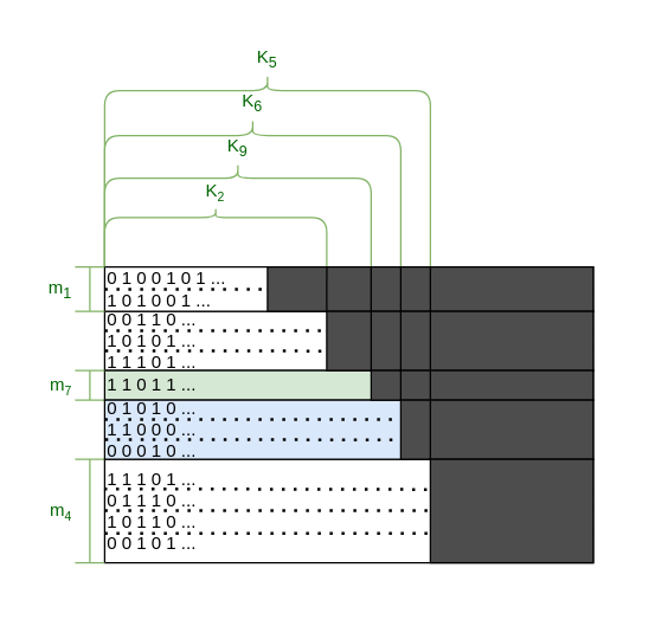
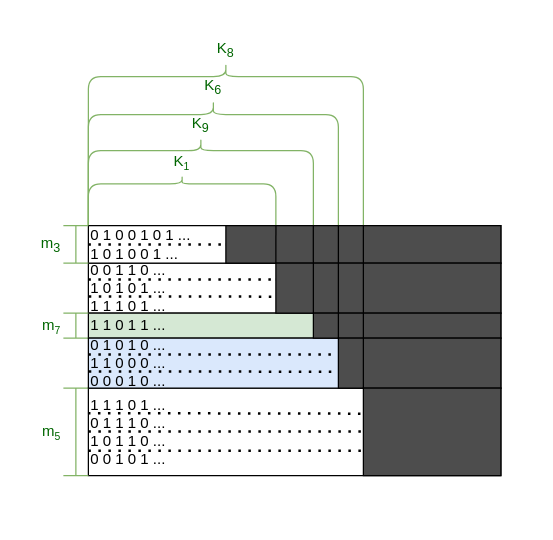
  <mxCell id="0" />
  <mxCell id="1" parent="0" />
- <mxCell id="2" value="K&lt;sub&gt;5&lt;/sub&gt;" style="shape=curlyBracket;whiteSpace=wrap;html=1;rounded=1;flipH=1;strokeWidth=1;fontSize=12;fillColor=#d5e8d4;direction=south;size=0.083;labelPosition=center;verticalLabelPosition=top;align=center;verticalAlign=bottom;gradientColor=#97d077;strokeColor=#82b366;fontColor=#006600;" vertex="1" parent="1"><mxGeometry x="70" y="50" width="220" height="130" as="geometry" /></mxCell>
+ <mxCell id="2" value="K&lt;sub&gt;8&lt;/sub&gt;" style="shape=curlyBracket;whiteSpace=wrap;html=1;rounded=1;flipH=1;strokeWidth=1;fontSize=12;fillColor=#d5e8d4;direction=south;size=0.083;labelPosition=center;verticalLabelPosition=top;align=center;verticalAlign=bottom;gradientColor=#97d077;strokeColor=#82b366;fontColor=#006600;" vertex="1" parent="1"><mxGeometry x="70" y="50" width="220" height="130" as="geometry" /></mxCell>
  <mxCell id="3" value="K&lt;sub&gt;6&lt;/sub&gt;" style="shape=curlyBracket;whiteSpace=wrap;html=1;rounded=1;flipH=1;strokeWidth=1;fontSize=12;fillColor=#d5e8d4;direction=south;size=0.111;labelPosition=center;verticalLabelPosition=top;align=center;verticalAlign=bottom;gradientColor=#97d077;strokeColor=#82b366;fontColor=#006600;" vertex="1" parent="1"><mxGeometry x="70" width="200" height="100" as="geometry" y="80" /></mxCell>
  <mxCell id="4" value="K&lt;sub&gt;9&lt;/sub&gt;" style="shape=curlyBracket;whiteSpace=wrap;html=1;rounded=1;flipH=1;strokeWidth=1;fontSize=12;fillColor=#d5e8d4;direction=south;size=0.143;labelPosition=center;verticalLabelPosition=top;align=center;verticalAlign=bottom;gradientColor=#97d077;strokeColor=#82b366;fontColor=#006600;" vertex="1" parent="1"><mxGeometry x="70" y="110" width="180" height="70" as="geometry" /></mxCell>
- <mxCell id="5" value="K&lt;span style=&quot;font-size: 10px;&quot;&gt;&lt;sub&gt;2&lt;/sub&gt;&lt;/span&gt;" style="shape=curlyBracket;whiteSpace=wrap;html=1;rounded=1;flipH=1;strokeWidth=1;fontSize=12;fillColor=#d5e8d4;direction=south;size=0.167;labelPosition=center;verticalLabelPosition=top;align=center;verticalAlign=bottom;gradientColor=#97d077;strokeColor=#82b366;fontColor=#006600;" vertex="1" parent="1"><mxGeometry x="70" y="140" width="150" height="40" as="geometry" /></mxCell>
+ <mxCell id="5" value="K&lt;span style=&quot;font-size: 10px;&quot;&gt;&lt;sub&gt;1&lt;/sub&gt;&lt;/span&gt;" style="shape=curlyBracket;whiteSpace=wrap;html=1;rounded=1;flipH=1;strokeWidth=1;fontSize=12;fillColor=#d5e8d4;direction=south;size=0.167;labelPosition=center;verticalLabelPosition=top;align=center;verticalAlign=bottom;gradientColor=#97d077;strokeColor=#82b366;fontColor=#006600;" vertex="1" parent="1"><mxGeometry x="70" y="140" width="150" height="40" as="geometry" /></mxCell>
  <mxCell id="6" value="" style="rounded=0;whiteSpace=wrap;html=1;fillColor=none;strokeColor=none;" vertex="1" parent="1"><mxGeometry x="20" y="20" width="400" height="390" as="geometry" /></mxCell>
  <mxCell id="7" value="0 0 1 1 0 ...&lt;br&gt;1 0 1 0 1 ...&lt;br&gt;1 1 1 0 1 ..." style="rounded=0;whiteSpace=wrap;html=1;strokeWidth=1;align=left;" vertex="1" parent="1"><mxGeometry x="70" y="210" width="330" height="40" as="geometry" /></mxCell>
  <mxCell id="8" value="1 1 0 1 1 ..." style="rounded=0;whiteSpace=wrap;html=1;align=left;fillColor=#d5e8d4;" vertex="1" parent="1"><mxGeometry x="70" y="250" width="330" height="20" as="geometry" /></mxCell>
  <mxCell id="9" value="1 1 1 0 1 ...&lt;br&gt;0 1 1 1 0 ...&lt;br&gt;1 0 1 1 0 ...&lt;br&gt;0 0 1 0 1 ..." style="rounded=0;whiteSpace=wrap;html=1;align=left;" vertex="1" parent="1"><mxGeometry x="70" y="310" width="330" height="70" as="geometry" /></mxCell>
  <mxCell id="10" value="&lt;div style=&quot;font-size: 12px;&quot;&gt;&lt;font style=&quot;font-size: 12px;&quot;&gt;0 1 0 0 1 0 1 ...&lt;/font&gt;&lt;/div&gt;&lt;font style=&quot;font-size: 12px;&quot;&gt;1 0 1 0 0 1 ...&lt;/font&gt;" style="rounded=0;whiteSpace=wrap;html=1;align=left;fontSize=12;" vertex="1" parent="1"><mxGeometry x="70" y="180" width="330" height="30" as="geometry" /></mxCell>
- <mxCell id="11" value="m&lt;sub&gt;1&lt;/sub&gt;" style="shape=crossbar;whiteSpace=wrap;html=1;rounded=1;direction=south;labelPosition=left;verticalLabelPosition=middle;align=right;verticalAlign=middle;fillColor=#d5e8d4;gradientColor=#97d077;strokeColor=#82b366;fontColor=#006600;" vertex="1" parent="1"><mxGeometry x="50" y="180" width="20" height="30" as="geometry" /></mxCell>
+ <mxCell id="11" value="m&lt;sub&gt;3&lt;/sub&gt;" style="shape=crossbar;whiteSpace=wrap;html=1;rounded=1;direction=south;labelPosition=left;verticalLabelPosition=middle;align=right;verticalAlign=middle;fillColor=#d5e8d4;gradientColor=#97d077;strokeColor=#82b366;fontColor=#006600;" vertex="1" parent="1"><mxGeometry x="50" y="180" width="20" height="30" as="geometry" /></mxCell>
  <mxCell id="12" value="m&lt;span style=&quot;font-size: 10px;&quot;&gt;&lt;sub&gt;7&lt;/sub&gt;&lt;/span&gt;" style="shape=crossbar;whiteSpace=wrap;html=1;rounded=1;direction=south;labelPosition=left;verticalLabelPosition=middle;align=right;verticalAlign=middle;fillColor=#d5e8d4;gradientColor=#97d077;strokeColor=#82b366;fontColor=#006600;" vertex="1" parent="1"><mxGeometry x="50" y="250" width="20" height="20" as="geometry" /></mxCell>
- <mxCell id="13" value="m&lt;span style=&quot;font-size: 10px;&quot;&gt;&lt;sub&gt;4&lt;/sub&gt;&lt;/span&gt;" style="shape=crossbar;whiteSpace=wrap;html=1;rounded=1;direction=south;labelPosition=left;verticalLabelPosition=middle;align=right;verticalAlign=middle;fillColor=#d5e8d4;gradientColor=#97d077;strokeColor=#82b366;fontColor=#006600;" vertex="1" parent="1"><mxGeometry x="50" y="310" width="20" height="70" as="geometry" /></mxCell>
+ <mxCell id="13" value="m&lt;span style=&quot;font-size: 10px;&quot;&gt;&lt;sub&gt;5&lt;/sub&gt;&lt;/span&gt;" style="shape=crossbar;whiteSpace=wrap;html=1;rounded=1;direction=south;labelPosition=left;verticalLabelPosition=middle;align=right;verticalAlign=middle;fillColor=#d5e8d4;gradientColor=#97d077;strokeColor=#82b366;fontColor=#006600;" vertex="1" parent="1"><mxGeometry x="50" y="310" width="20" height="70" as="geometry" /></mxCell>
  <mxCell id="14" value="" style="endArrow=none;dashed=1;html=1;dashPattern=1 3;strokeWidth=2;rounded=0;fontColor=#006600;exitX=0;exitY=0.5;exitDx=0;exitDy=0;entryX=1;entryY=0.5;entryDx=0;entryDy=0;startArrow=none;" edge="1" parent="1" source="24" target="10"><mxGeometry width="50" height="50" relative="1" as="geometry"><mxPoint x="230" y="290" as="sourcePoint" /><mxPoint x="280" y="240" as="targetPoint" /></mxGeometry></mxCell>
  <mxCell id="15" value="" style="endArrow=none;dashed=1;html=1;dashPattern=1 3;strokeWidth=2;rounded=0;fontColor=#006600;exitX=0;exitY=0.328;exitDx=0;exitDy=0;entryX=1.001;entryY=0.33;entryDx=0;entryDy=0;exitPerimeter=0;entryPerimeter=0;startArrow=none;" edge="1" parent="1" source="25" target="7"><mxGeometry width="50" height="50" relative="1" as="geometry"><mxPoint x="70" y="230" as="sourcePoint" /><mxPoint x="400" y="230" as="targetPoint" /></mxGeometry></mxCell>
  <mxCell id="16" value="" style="endArrow=none;dashed=1;html=1;dashPattern=1 3;strokeWidth=2;rounded=0;fontColor=#006600;entryX=0.999;entryY=0.673;entryDx=0;entryDy=0;entryPerimeter=0;exitX=0.001;exitY=0.668;exitDx=0;exitDy=0;exitPerimeter=0;" edge="1" parent="1" source="7" target="7"><mxGeometry width="50" height="50" relative="1" as="geometry"><mxPoint x="70" y="240" as="sourcePoint" /><mxPoint x="410.33" y="233.2" as="targetPoint" /></mxGeometry></mxCell>
  <mxCell id="17" value="0 1 0 1 0 ...&lt;br&gt;1 1 0 0 0 ...&lt;br&gt;0 0 0 1 0 ..." style="rounded=0;whiteSpace=wrap;html=1;strokeWidth=1;align=left;fillColor=#dae8fc;" vertex="1" parent="1"><mxGeometry x="70" y="270" width="330" height="40" as="geometry" /></mxCell>
  <mxCell id="18" value="" style="endArrow=none;dashed=1;html=1;dashPattern=1 3;strokeWidth=2;rounded=0;fontColor=#006600;exitX=0;exitY=0.328;exitDx=0;exitDy=0;entryX=1.001;entryY=0.33;entryDx=0;entryDy=0;exitPerimeter=0;entryPerimeter=0;" edge="1" parent="1" source="17" target="17"><mxGeometry width="50" height="50" relative="1" as="geometry"><mxPoint x="70" y="290" as="sourcePoint" /><mxPoint x="400" y="290" as="targetPoint" /></mxGeometry></mxCell>
  <mxCell id="19" value="" style="endArrow=none;dashed=1;html=1;dashPattern=1 3;strokeWidth=2;rounded=0;fontColor=#006600;entryX=0.999;entryY=0.673;entryDx=0;entryDy=0;entryPerimeter=0;exitX=0.001;exitY=0.668;exitDx=0;exitDy=0;exitPerimeter=0;" edge="1" parent="1" source="17" target="17"><mxGeometry width="50" height="50" relative="1" as="geometry"><mxPoint x="70" y="300" as="sourcePoint" /><mxPoint x="410.33" y="293.2" as="targetPoint" /></mxGeometry></mxCell>
  <mxCell id="20" value="" style="endArrow=none;dashed=1;html=1;dashPattern=1 3;strokeWidth=2;rounded=0;fontColor=#006600;exitX=0;exitY=0.328;exitDx=0;exitDy=0;entryX=1.001;entryY=0.33;entryDx=0;entryDy=0;exitPerimeter=0;entryPerimeter=0;" edge="1" parent="1"><mxGeometry width="50" height="50" relative="1" as="geometry"><mxPoint x="70" y="360" as="sourcePoint" /><mxPoint x="400.33" y="360.08" as="targetPoint" /></mxGeometry></mxCell>
  <mxCell id="21" value="" style="endArrow=none;dashed=1;html=1;dashPattern=1 3;strokeWidth=2;rounded=0;fontColor=#006600;exitX=0;exitY=0.328;exitDx=0;exitDy=0;entryX=1.001;entryY=0.33;entryDx=0;entryDy=0;exitPerimeter=0;entryPerimeter=0;" edge="1" parent="1"><mxGeometry width="50" height="50" relative="1" as="geometry"><mxPoint x="70" y="344.71" as="sourcePoint" /><mxPoint x="400.33" y="344.79" as="targetPoint" /></mxGeometry></mxCell>
  <mxCell id="22" value="" style="endArrow=none;dashed=1;html=1;dashPattern=1 3;strokeWidth=2;rounded=0;fontColor=#006600;exitX=0;exitY=0.5;exitDx=0;exitDy=0;entryX=1;entryY=0.5;entryDx=0;entryDy=0;" edge="1" parent="1" source="10" target="24"><mxGeometry width="50" height="50" relative="1" as="geometry"><mxPoint x="70" y="195" as="sourcePoint" /><mxPoint x="400" y="195" as="targetPoint" /></mxGeometry></mxCell>
  <mxCell id="23" value="" style="endArrow=none;dashed=1;html=1;dashPattern=1 3;strokeWidth=2;rounded=0;fontColor=#006600;exitX=0;exitY=0.328;exitDx=0;exitDy=0;entryX=1.001;entryY=0.33;entryDx=0;entryDy=0;exitPerimeter=0;entryPerimeter=0;" edge="1" parent="1" source="7" target="25"><mxGeometry width="50" height="50" relative="1" as="geometry"><mxPoint x="70" y="223.12" as="sourcePoint" /><mxPoint x="400.33" y="223.2" as="targetPoint" /></mxGeometry></mxCell>
  <mxCell id="24" value="" style="rounded=0;whiteSpace=wrap;html=1;strokeWidth=1;fontSize=12;fontColor=#006600;fillColor=#4D4D4D;" vertex="1" parent="1"><mxGeometry x="180" y="180" width="220" height="30" as="geometry" /></mxCell>
  <mxCell id="25" value="" style="rounded=0;whiteSpace=wrap;html=1;strokeWidth=1;fontSize=12;fontColor=#006600;fillColor=#4D4D4D;" vertex="1" parent="1"><mxGeometry x="220" y="210" width="180" height="40" as="geometry" /></mxCell>
  <mxCell id="26" value="" style="rounded=0;whiteSpace=wrap;html=1;strokeWidth=1;fontSize=12;fontColor=#006600;fillColor=#4D4D4D;" vertex="1" parent="1"><mxGeometry x="250" y="250" width="150" height="20" as="geometry" /></mxCell>
  <mxCell id="27" value="" style="rounded=0;whiteSpace=wrap;html=1;strokeWidth=1;fontSize=12;fontColor=#006600;fillColor=#4D4D4D;" vertex="1" parent="1"><mxGeometry x="270" y="270" width="130" height="40" as="geometry" /></mxCell>
  <mxCell id="28" value="" style="endArrow=none;dashed=1;html=1;dashPattern=1 3;strokeWidth=2;rounded=0;fontColor=#006600;exitX=0;exitY=0.328;exitDx=0;exitDy=0;entryX=0.996;entryY=0.295;entryDx=0;entryDy=0;exitPerimeter=0;entryPerimeter=0;" edge="1" parent="1" target="29"><mxGeometry width="50" height="50" relative="1" as="geometry"><mxPoint x="69.67" y="330" as="sourcePoint" /><mxPoint x="400" y="330.08" as="targetPoint" /></mxGeometry></mxCell>
  <mxCell id="29" value="" style="rounded=0;whiteSpace=wrap;html=1;strokeWidth=1;fontSize=12;fontColor=#006600;fillColor=#4D4D4D;" vertex="1" parent="1"><mxGeometry x="290" y="310" width="110" height="70" as="geometry" /></mxCell>
  <mxCell id="30" value="" style="endArrow=none;html=1;rounded=0;fontSize=12;fontColor=#006600;exitX=0.154;exitY=1;exitDx=0;exitDy=0;exitPerimeter=0;entryX=0.5;entryY=0;entryDx=0;entryDy=0;" edge="1" parent="1" source="27" target="24"><mxGeometry width="50" height="50" relative="1" as="geometry"><mxPoint x="210" y="290" as="sourcePoint" /><mxPoint x="260" y="240" as="targetPoint" /></mxGeometry></mxCell>
  <mxCell id="31" value="" style="endArrow=none;html=1;rounded=0;fontSize=12;fontColor=#006600;exitX=0;exitY=0;exitDx=0;exitDy=0;" edge="1" parent="1" source="27"><mxGeometry width="50" height="50" relative="1" as="geometry"><mxPoint x="300.02" y="320" as="sourcePoint" /><mxPoint x="270" y="180" as="targetPoint" /></mxGeometry></mxCell>
  <mxCell id="32" value="" style="endArrow=none;html=1;rounded=0;fontSize=12;fontColor=#006600;exitX=0;exitY=0;exitDx=0;exitDy=0;entryX=0.318;entryY=0;entryDx=0;entryDy=0;entryPerimeter=0;" edge="1" parent="1" source="26" target="24"><mxGeometry width="50" height="50" relative="1" as="geometry"><mxPoint x="280" y="280" as="sourcePoint" /><mxPoint x="279.32" y="190.39" as="targetPoint" /></mxGeometry></mxCell>
  <mxCell id="33" value="" style="endArrow=none;html=1;rounded=0;fontSize=12;fontColor=#006600;exitX=0;exitY=0;exitDx=0;exitDy=0;entryX=0.182;entryY=-0.013;entryDx=0;entryDy=0;entryPerimeter=0;" edge="1" parent="1" source="25" target="24"><mxGeometry width="50" height="50" relative="1" as="geometry"><mxPoint x="260" y="260" as="sourcePoint" /><mxPoint x="259.96" y="190" as="targetPoint" /></mxGeometry></mxCell>
